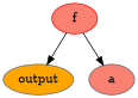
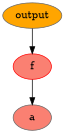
  digraph {
    node [color=gray40 fillcolor=salmon style=filled]
    n1 [color=red label=f]
    n2 [fillcolor=orange label=output]
    n3 [label=a]
-   n1 -> n2
+   n2 -> n1
    n1 -> n3
  }
